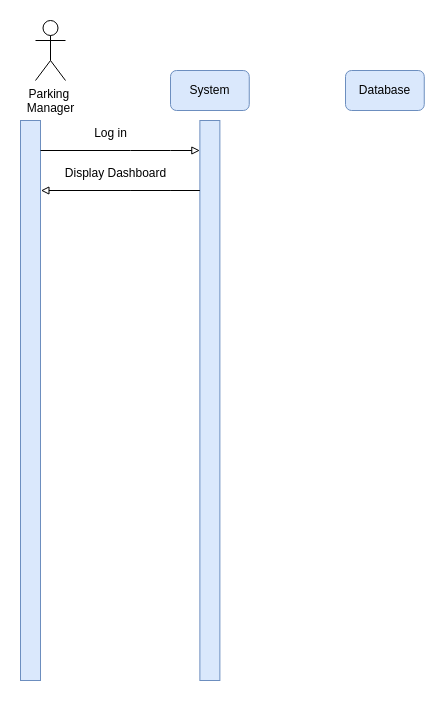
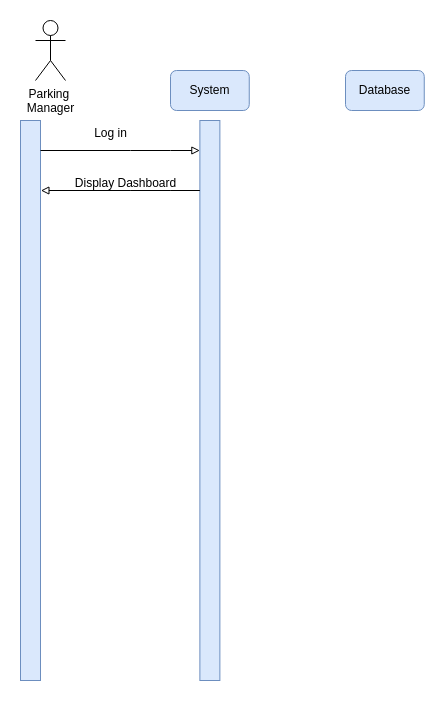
  <mxCell id="0" />
  <mxCell id="1" parent="0" />
  <mxCell id="2" value="Parking&amp;nbsp;&lt;div&gt;Manager&lt;/div&gt;" style="shape=umlActor;verticalLabelPosition=bottom;verticalAlign=top;html=1;outlineConnect=0;" vertex="1" parent="1"><mxGeometry x="35" y="20" width="30" height="60" as="geometry" /></mxCell>
  <mxCell id="3" value="System" style="rounded=1;whiteSpace=wrap;html=1;fillColor=#dae8fc;strokeColor=#6c8ebf;" vertex="1" parent="1"><mxGeometry x="170" y="70" width="78.75" height="40" as="geometry" /></mxCell>
  <mxCell id="4" value="" style="html=1;points=[[0,0,0,0,5],[0,1,0,0,-5],[1,0,0,0,5],[1,1,0,0,-5]];perimeter=orthogonalPerimeter;outlineConnect=0;targetShapes=umlLifeline;portConstraint=eastwest;newEdgeStyle={&quot;curved&quot;:0,&quot;rounded&quot;:0};fillColor=#dae8fc;strokeColor=#6c8ebf;" vertex="1" parent="1"><mxGeometry x="199.38" y="120" width="20" height="560" as="geometry" /></mxCell>
  <mxCell id="5" value="Database" style="rounded=1;whiteSpace=wrap;html=1;fillColor=#dae8fc;strokeColor=#6c8ebf;" vertex="1" parent="1"><mxGeometry x="345" y="70" width="78.75" height="40" as="geometry" /></mxCell>
  <mxCell id="6" value="" style="html=1;points=[[0,0,0,0,5],[0,1,0,0,-5],[1,0,0,0,5],[1,1,0,0,-5]];perimeter=orthogonalPerimeter;outlineConnect=0;targetShapes=umlLifeline;portConstraint=eastwest;newEdgeStyle={&quot;curved&quot;:0,&quot;rounded&quot;:0};fillColor=#dae8fc;strokeColor=#6c8ebf;" vertex="1" parent="1"><mxGeometry x="20" y="120" width="20" height="560" as="geometry" /></mxCell>
  <mxCell id="7" value="" style="endArrow=block;html=1;rounded=0;endFill=0;" edge="1" parent="1" source="6" target="4"><mxGeometry width="50" height="50" relative="1" as="geometry"><mxPoint x="260" y="150" as="sourcePoint" /><mxPoint x="210" y="200" as="targetPoint" /><Array as="points"><mxPoint x="130" y="150" /><mxPoint x="170" y="150" /></Array></mxGeometry></mxCell>
  <mxCell id="8" value="Log in" style="text;html=1;align=center;verticalAlign=middle;resizable=0;points=[];autosize=1;strokeColor=none;fillColor=none;" vertex="1" parent="1"><mxGeometry x="80" y="118" width="60" height="30" as="geometry" /></mxCell>
  <mxCell id="9" value="" style="endArrow=block;html=1;rounded=0;endFill=0;" edge="1" parent="1"><mxGeometry width="50" height="50" relative="1" as="geometry"><mxPoint x="199.38" y="190" as="sourcePoint" /><mxPoint x="40.38" y="190" as="targetPoint" /><Array as="points"><mxPoint x="170.38" y="190" /><mxPoint x="130.38" y="190" /></Array></mxGeometry></mxCell>
- <mxCell id="10" value="Display Dashboard" style="text;html=1;align=center;verticalAlign=middle;resizable=0;points=[];autosize=1;strokeColor=none;fillColor=none;" vertex="1" parent="1"><mxGeometry x="55" y="158" width="120" height="30" as="geometry" /></mxCell>
+ <mxCell id="10" value="Display Dashboard" style="text;html=1;align=center;verticalAlign=middle;resizable=0;points=[];autosize=1;strokeColor=none;fillColor=none;" vertex="1" parent="1"><mxGeometry x="65" y="168" width="120" height="30" as="geometry" /></mxCell>
